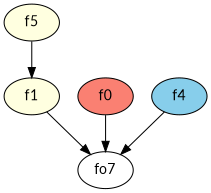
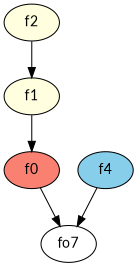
  strict digraph {
    fontname=Lato
    node [fillcolor=lightyellow fontname=Lato style=filled]
    edge [fontname=Lato weight=2]
    n1 [fillcolor=white label=fo7]
    f1
    n3 [fillcolor=salmon label=f0]
    f4 [fillcolor=skyblue]
-   f5
-   f1 -> n1
+   f5 [label=f2]
+   f1 -> n3
    n3 -> n1
    f4 -> n1
    f5 -> f1
  }
